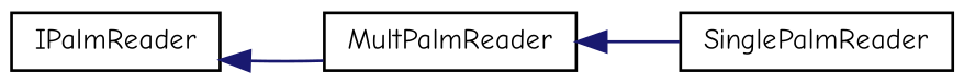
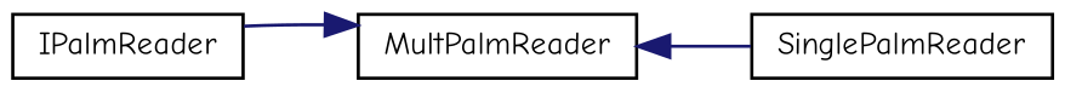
  digraph {
    fontname="Comic Neue"
    rankdir=LR
    node [color=black fillcolor=white fontname="Comic Neue" fontsize=10 shape=record style=filled]
    edge [color=midnightblue dir=back fontname="Comic Neue" fontsize=10 labelfontname=Helvetica labelfontsize=10 style=solid]
    n1 [height=0.2 label=IPalmReader width=0.4]
    n2 [height=0.2 label=MultPalmReader width=0.4]
    n3 [height=0.2 label=SinglePalmReader width=0.4]
-   n1 -> n2
+   n2 -> n1
    n2 -> n3
  }
